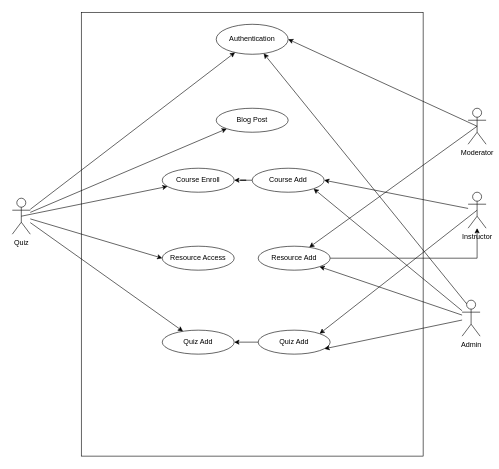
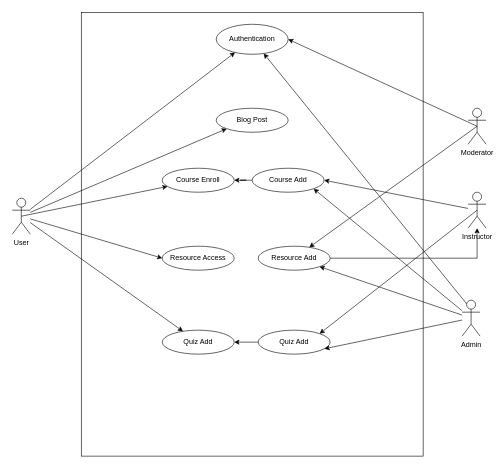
  <mxCell id="0" />
  <mxCell id="1" parent="0" />
  <mxCell id="2" value="" style="rounded=0;whiteSpace=wrap;html=1;" vertex="1" parent="1"><mxGeometry x="135" y="20" width="570" height="740" as="geometry" /></mxCell>
- <mxCell id="3" value="Quiz" style="shape=umlActor;verticalLabelPosition=bottom;verticalAlign=top;html=1;outlineConnect=0;" vertex="1" parent="1"><mxGeometry x="20" y="330" width="30" height="60" as="geometry" /></mxCell>
+ <mxCell id="3" value="User" style="shape=umlActor;verticalLabelPosition=bottom;verticalAlign=top;html=1;outlineConnect=0;" vertex="1" parent="1"><mxGeometry x="20" y="330" width="30" height="60" as="geometry" /></mxCell>
  <mxCell id="4" value="Moderator" style="shape=umlActor;verticalLabelPosition=bottom;verticalAlign=top;html=1;outlineConnect=0;" vertex="1" parent="1"><mxGeometry x="780" y="180" width="30" height="60" as="geometry" /></mxCell>
  <mxCell id="5" value="Admin" style="shape=umlActor;verticalLabelPosition=bottom;verticalAlign=top;html=1;outlineConnect=0;" vertex="1" parent="1"><mxGeometry x="770" y="500" width="30" height="60" as="geometry" /></mxCell>
  <mxCell id="6" value="Authentication" style="ellipse;whiteSpace=wrap;html=1;" vertex="1" parent="1"><mxGeometry x="360" y="40" width="120" height="50" as="geometry" /></mxCell>
  <mxCell id="7" value="Blog Post" style="ellipse;whiteSpace=wrap;html=1;" vertex="1" parent="1"><mxGeometry x="360" y="180" width="120" height="40" as="geometry" /></mxCell>
  <mxCell id="8" value="" style="edgeStyle=orthogonalEdgeStyle;rounded=0;orthogonalLoop=1;jettySize=auto;html=1;" edge="1" parent="1" source="9" target="10"><mxGeometry relative="1" as="geometry" /></mxCell>
  <mxCell id="9" value="Course Add" style="ellipse;whiteSpace=wrap;html=1;" vertex="1" parent="1"><mxGeometry x="420" y="280" width="120" height="40" as="geometry" /></mxCell>
  <mxCell id="10" value="Course Enroll" style="ellipse;whiteSpace=wrap;html=1;" vertex="1" parent="1"><mxGeometry x="270" y="280" width="120" height="40" as="geometry" /></mxCell>
  <mxCell id="11" value="Resource Access" style="ellipse;whiteSpace=wrap;html=1;" vertex="1" parent="1"><mxGeometry x="270" y="410" width="120" height="40" as="geometry" /></mxCell>
  <mxCell id="12" value="" style="edgeStyle=orthogonalEdgeStyle;rounded=0;orthogonalLoop=1;jettySize=auto;html=1;" edge="1" parent="1" source="13" target="25"><mxGeometry relative="1" as="geometry" /></mxCell>
  <mxCell id="13" value="Quiz Add" style="ellipse;whiteSpace=wrap;html=1;" vertex="1" parent="1"><mxGeometry x="430" y="550" width="120" height="40" as="geometry" /></mxCell>
  <mxCell id="14" value="Instructor" style="shape=umlActor;verticalLabelPosition=bottom;verticalAlign=top;html=1;outlineConnect=0;" vertex="1" parent="1"><mxGeometry x="780" y="320" width="30" height="60" as="geometry" /></mxCell>
  <mxCell id="15" value="" style="endArrow=classic;html=1;rounded=0;" edge="1" parent="1" source="3" target="6"><mxGeometry width="50" height="50" relative="1" as="geometry"><mxPoint x="320" y="440" as="sourcePoint" /><mxPoint x="370" y="390" as="targetPoint" /></mxGeometry></mxCell>
  <mxCell id="16" value="" style="endArrow=classic;html=1;rounded=0;entryX=1;entryY=0.5;entryDx=0;entryDy=0;" edge="1" parent="1" source="14" target="9"><mxGeometry width="50" height="50" relative="1" as="geometry"><mxPoint x="320" y="440" as="sourcePoint" /><mxPoint x="370" y="390" as="targetPoint" /></mxGeometry></mxCell>
  <mxCell id="17" value="" style="endArrow=classic;html=1;rounded=0;entryX=1;entryY=1;entryDx=0;entryDy=0;" edge="1" parent="1" source="5" target="9"><mxGeometry width="50" height="50" relative="1" as="geometry"><mxPoint x="730" y="400" as="sourcePoint" /><mxPoint x="445" y="276.5" as="targetPoint" /></mxGeometry></mxCell>
  <mxCell id="18" value="" style="endArrow=classic;html=1;rounded=0;exitX=0.5;exitY=0.5;exitDx=0;exitDy=0;exitPerimeter=0;" edge="1" parent="1" source="3" target="10"><mxGeometry width="50" height="50" relative="1" as="geometry"><mxPoint x="320" y="440" as="sourcePoint" /><mxPoint x="370" y="390" as="targetPoint" /></mxGeometry></mxCell>
  <mxCell id="19" value="" style="endArrow=classic;html=1;rounded=0;entryX=0;entryY=1;entryDx=0;entryDy=0;" edge="1" parent="1" source="3" target="7"><mxGeometry width="50" height="50" relative="1" as="geometry"><mxPoint x="320" y="440" as="sourcePoint" /><mxPoint x="370" y="390" as="targetPoint" /></mxGeometry></mxCell>
  <mxCell id="20" value="" style="endArrow=classic;html=1;rounded=0;entryX=0;entryY=0.5;entryDx=0;entryDy=0;" edge="1" parent="1" source="3" target="11"><mxGeometry width="50" height="50" relative="1" as="geometry"><mxPoint x="320" y="440" as="sourcePoint" /><mxPoint x="280" y="390" as="targetPoint" /></mxGeometry></mxCell>
  <mxCell id="21" value="" style="endArrow=classic;html=1;rounded=0;exitX=0.5;exitY=0.5;exitDx=0;exitDy=0;exitPerimeter=0;" edge="1" parent="1" source="4" target="23"><mxGeometry width="50" height="50" relative="1" as="geometry"><mxPoint x="320" y="440" as="sourcePoint" /><mxPoint x="370" y="390" as="targetPoint" /></mxGeometry></mxCell>
  <mxCell id="22" value="" style="edgeStyle=orthogonalEdgeStyle;rounded=0;orthogonalLoop=1;jettySize=auto;html=1;" edge="1" parent="1" source="23" target="14"><mxGeometry relative="1" as="geometry" /></mxCell>
  <mxCell id="23" value="Resource Add" style="ellipse;whiteSpace=wrap;html=1;" vertex="1" parent="1"><mxGeometry x="430" y="410" width="120" height="40" as="geometry" /></mxCell>
  <mxCell id="24" value="" style="endArrow=classic;html=1;rounded=0;entryX=1;entryY=1;entryDx=0;entryDy=0;" edge="1" parent="1" source="5" target="23"><mxGeometry width="50" height="50" relative="1" as="geometry"><mxPoint x="320" y="440" as="sourcePoint" /><mxPoint x="370" y="390" as="targetPoint" /></mxGeometry></mxCell>
  <mxCell id="25" value="Quiz Add" style="ellipse;whiteSpace=wrap;html=1;" vertex="1" parent="1"><mxGeometry x="270" y="550" width="120" height="40" as="geometry" /></mxCell>
  <mxCell id="26" value="" style="endArrow=classic;html=1;rounded=0;exitX=0.5;exitY=0.5;exitDx=0;exitDy=0;exitPerimeter=0;entryX=1;entryY=0;entryDx=0;entryDy=0;" edge="1" parent="1" source="14" target="13"><mxGeometry width="50" height="50" relative="1" as="geometry"><mxPoint x="320" y="440" as="sourcePoint" /><mxPoint x="370" y="390" as="targetPoint" /></mxGeometry></mxCell>
  <mxCell id="27" value="" style="endArrow=classic;html=1;rounded=0;entryX=0.921;entryY=0.776;entryDx=0;entryDy=0;entryPerimeter=0;" edge="1" parent="1" source="5" target="13"><mxGeometry width="50" height="50" relative="1" as="geometry"><mxPoint x="320" y="440" as="sourcePoint" /><mxPoint x="370" y="390" as="targetPoint" /></mxGeometry></mxCell>
  <mxCell id="28" value="" style="endArrow=classic;html=1;rounded=0;entryX=1;entryY=0.5;entryDx=0;entryDy=0;exitX=0.5;exitY=0.5;exitDx=0;exitDy=0;exitPerimeter=0;" edge="1" parent="1" source="4" target="6"><mxGeometry width="50" height="50" relative="1" as="geometry"><mxPoint x="500" y="420" as="sourcePoint" /><mxPoint x="550" y="370" as="targetPoint" /></mxGeometry></mxCell>
  <mxCell id="29" value="" style="endArrow=classic;html=1;rounded=0;exitX=0.25;exitY=0.1;exitDx=0;exitDy=0;exitPerimeter=0;" edge="1" parent="1" source="5" target="6"><mxGeometry width="50" height="50" relative="1" as="geometry"><mxPoint x="500" y="420" as="sourcePoint" /><mxPoint x="550" y="370" as="targetPoint" /></mxGeometry></mxCell>
  <mxCell id="30" value="" style="endArrow=classic;html=1;rounded=0;" edge="1" parent="1" source="3" target="25"><mxGeometry width="50" height="50" relative="1" as="geometry"><mxPoint x="500" y="420" as="sourcePoint" /><mxPoint x="550" y="370" as="targetPoint" /></mxGeometry></mxCell>
